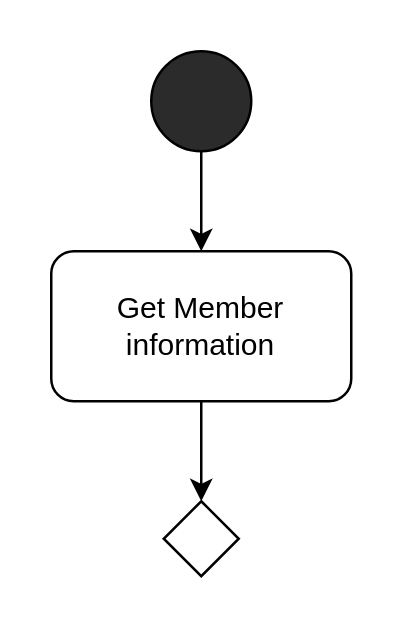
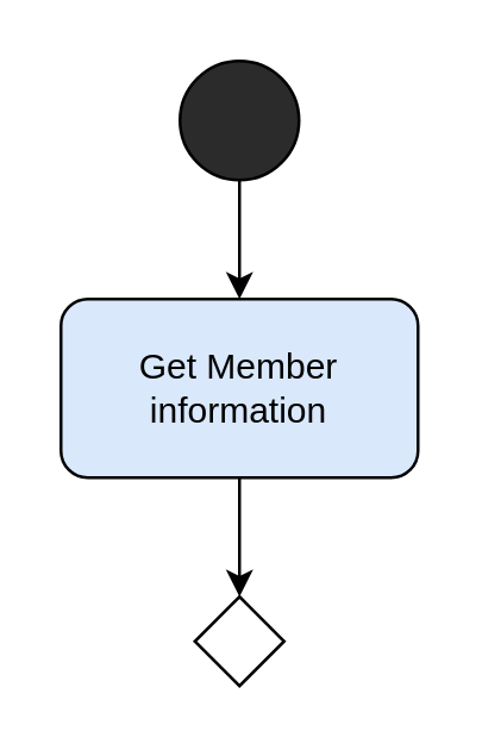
  <mxCell id="0" />
  <mxCell id="1" parent="0" />
  <mxCell id="2" value="" style="edgeStyle=orthogonalEdgeStyle;rounded=0;orthogonalLoop=1;jettySize=auto;html=1;" edge="1" parent="1" source="3" target="5"><mxGeometry relative="1" as="geometry" /></mxCell>
  <mxCell id="3" value="" style="ellipse;whiteSpace=wrap;html=1;aspect=fixed;fillColor=#2B2B2B;perimeterSpacing=0;strokeColor=#000000;" vertex="1" parent="1"><mxGeometry x="60" y="20" width="40" height="40" as="geometry" /></mxCell>
  <mxCell id="4" value="" style="edgeStyle=orthogonalEdgeStyle;rounded=0;orthogonalLoop=1;jettySize=auto;html=1;" edge="1" parent="1" source="5" target="6"><mxGeometry relative="1" as="geometry" /></mxCell>
- <mxCell id="5" value="Get Member information" style="rounded=1;whiteSpace=wrap;html=1;" vertex="1" parent="1"><mxGeometry x="20" y="100" width="120" height="60" as="geometry" /></mxCell>
+ <mxCell id="5" value="Get Member information" style="rounded=1;whiteSpace=wrap;html=1;fillColor=#dae8fc;" vertex="1" parent="1"><mxGeometry x="20" y="100" width="120" height="60" as="geometry" /></mxCell>
  <mxCell id="6" value="" style="rhombus;whiteSpace=wrap;html=1;" vertex="1" parent="1"><mxGeometry x="65" y="200" width="30" height="30" as="geometry" /></mxCell>
